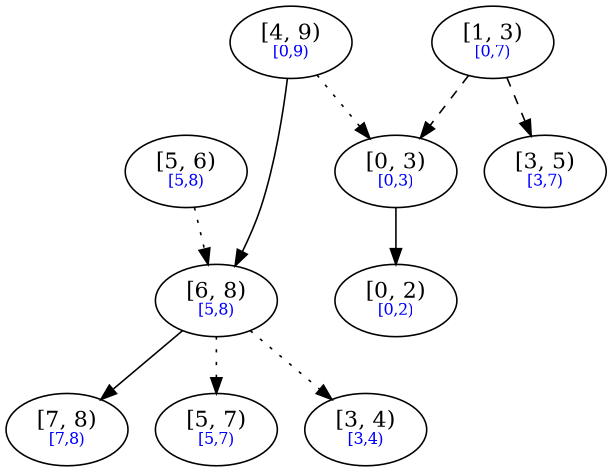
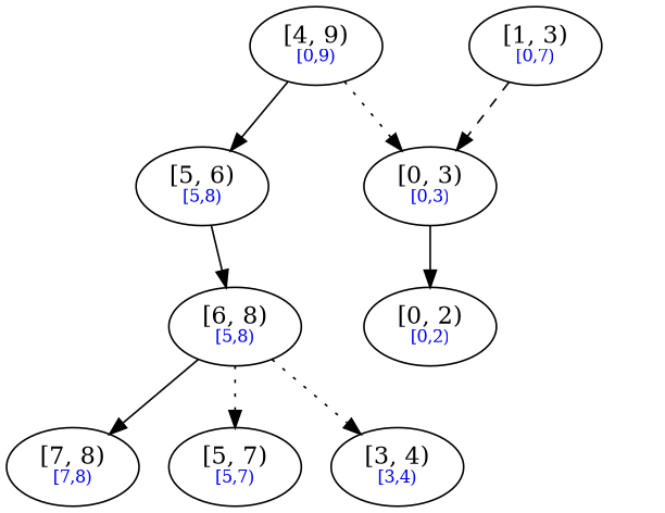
  digraph {
    edge [style=dotted]
    n1 [label=<[4, 9)<br/><font point-size="10" color="blue">[0,9)</font>>]
    n2 [label=<[5, 6)<br/><font point-size="10" color="blue">[5,8)</font>>]
    n3 [label=<[0, 3)<br/><font point-size="10" color="blue">[0,3)</font>>]
    n4 [label=<[6, 8)<br/><font point-size="10" color="blue">[5,8)</font>>]
    n5 [label=<[1, 3)<br/><font point-size="10" color="blue">[0,7)</font>>]
-   n6 [label=<[3, 5)<br/><font point-size="10" color="blue">[3,7)</font>>]
    n7 [label=<[7, 8)<br/><font point-size="10" color="blue">[7,8)</font>>]
    n8 [label=<[5, 7)<br/><font point-size="10" color="blue">[5,7)</font>>]
    n9 [label=<[3, 4)<br/><font point-size="10" color="blue">[3,4)</font>>]
    n10 [label=<[0, 2)<br/><font point-size="10" color="blue">[0,2)</font>>]
-   n1 -> n4 [style=solid]
+   n1 -> n2 [style=solid]
    n1 -> n3
-   n2 -> n4
+   n2 -> n4 [style=solid]
    n3 -> n10 [style=solid]
    n4 -> n7 [style=solid]
    n4 -> n8
    n4 -> n9
    n5 -> n3 [style=dashed]
-   n5 -> n6 [style=dashed]
  }
